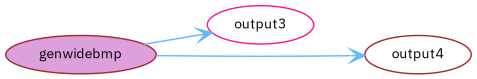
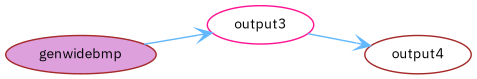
  digraph {
    fontname="IBM Plex Sans"
    rankdir=LR
    node [color=brown fillcolor=white fontname="IBM Plex Sans" fontsize=10 shape=ellipse style=filled]
    edge [arrowhead=vee color=steelblue1 fontname="IBM Plex Sans" fontsize=10 labelfontname=Helvetica labelfontsize=10 style=solid]
    n1 [fillcolor=plum fontcolor=black height=0.2 label=genwidebmp width=0.4]
    n2 [color=deeppink height=0.2 label=output3 width=0.4]
    n3 [height=0.2 label=output4 width=0.4]
    n1 -> n2
-   n1 -> n3
+   n2 -> n3
  }
